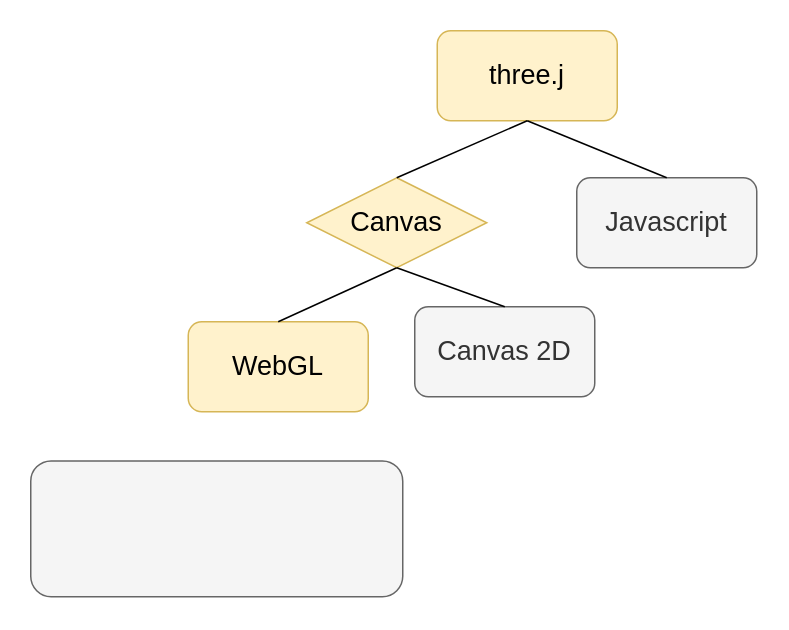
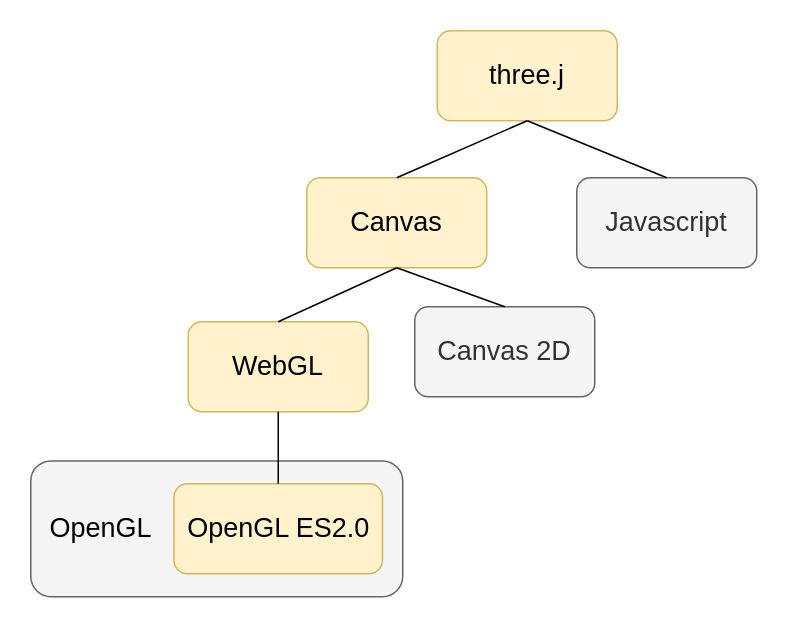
  <mxCell id="0" />
  <mxCell id="1" parent="0" />
  <mxCell id="2" value="&lt;font style=&quot;font-size: 18px;&quot;&gt;three.j&lt;/font&gt;" style="rounded=1;whiteSpace=wrap;html=1;fillColor=#fff2cc;strokeColor=#d6b656;fontColor=#000000;" parent="1" vertex="1"><mxGeometry x="291" y="20" width="120" height="60" as="geometry" /></mxCell>
- <mxCell id="3" value="&lt;font style=&quot;font-size: 18px;&quot;&gt;Canvas&lt;/font&gt;" style="rhombus;whiteSpace=wrap;html=1;fillColor=#fff2cc;strokeColor=#d6b656;fontColor=#000000;" parent="1" vertex="1"><mxGeometry x="204" y="118" width="120" height="60" as="geometry" /></mxCell>
+ <mxCell id="3" value="&lt;font style=&quot;font-size: 18px;&quot;&gt;Canvas&lt;/font&gt;" style="rounded=1;whiteSpace=wrap;html=1;fillColor=#fff2cc;strokeColor=#d6b656;fontColor=#000000;" parent="1" vertex="1"><mxGeometry x="204" y="118" width="120" height="60" as="geometry" /></mxCell>
  <mxCell id="4" value="&lt;span style=&quot;font-size: 18px;&quot;&gt;WebGL&lt;/span&gt;" style="rounded=1;whiteSpace=wrap;html=1;fillColor=#fff2cc;strokeColor=#d6b656;fontColor=#000000;" parent="1" vertex="1"><mxGeometry x="125" y="214" width="120" height="60" as="geometry" /></mxCell>
  <mxCell id="5" value="" style="rounded=1;whiteSpace=wrap;html=1;fontSize=18;fontColor=#333333;fillColor=#f5f5f5;strokeColor=#666666;" parent="1" vertex="1"><mxGeometry x="20" y="306.75" width="248" height="90.5" as="geometry" /></mxCell>
+ <mxCell id="6" value="&lt;span style=&quot;font-size: 18px;&quot;&gt;OpenGL ES2.0&lt;/span&gt;" style="rounded=1;whiteSpace=wrap;html=1;fillColor=#fff2cc;strokeColor=#d6b656;fontColor=#000000;" parent="1" vertex="1"><mxGeometry x="115.5" y="322" width="139" height="60" as="geometry" /></mxCell>
+ <mxCell id="7" value="OpenGL" style="text;html=1;strokeColor=none;fillColor=none;align=center;verticalAlign=middle;whiteSpace=wrap;rounded=0;fontSize=18;fontColor=#000000;" parent="1" vertex="1"><mxGeometry x="37" y="337" width="60" height="30" as="geometry" /></mxCell>
  <mxCell id="8" value="&lt;font style=&quot;font-size: 18px;&quot;&gt;Javascript&lt;/font&gt;" style="rounded=1;whiteSpace=wrap;html=1;fillColor=#f5f5f5;strokeColor=#666666;fontColor=#333333;" parent="1" vertex="1"><mxGeometry x="384" y="118" width="120" height="60" as="geometry" /></mxCell>
  <mxCell id="9" value="&lt;font style=&quot;font-size: 18px;&quot;&gt;Canvas 2D&lt;/font&gt;" style="rounded=1;whiteSpace=wrap;html=1;fillColor=#f5f5f5;strokeColor=#666666;fontColor=#333333;" parent="1" vertex="1"><mxGeometry x="276" y="204" width="120" height="60" as="geometry" /></mxCell>
+ <mxCell id="10" value="" style="endArrow=none;html=1;rounded=0;fontSize=18;fontColor=#000000;exitX=0.5;exitY=0;exitDx=0;exitDy=0;entryX=0.5;entryY=1;entryDx=0;entryDy=0;" parent="1" source="6" target="4" edge="1"><mxGeometry width="50" height="50" relative="1" as="geometry"><mxPoint x="324" y="213" as="sourcePoint" /><mxPoint x="374" y="163" as="targetPoint" /></mxGeometry></mxCell>
  <mxCell id="11" value="" style="endArrow=none;html=1;rounded=0;fontSize=18;fontColor=#000000;exitX=0.5;exitY=1;exitDx=0;exitDy=0;entryX=0.5;entryY=0;entryDx=0;entryDy=0;" parent="1" source="3" target="4" edge="1"><mxGeometry width="50" height="50" relative="1" as="geometry"><mxPoint x="195" y="332" as="sourcePoint" /><mxPoint x="195" y="284" as="targetPoint" /></mxGeometry></mxCell>
  <mxCell id="12" value="" style="endArrow=none;html=1;rounded=0;fontSize=18;fontColor=#000000;exitX=0.5;exitY=0;exitDx=0;exitDy=0;entryX=0.5;entryY=1;entryDx=0;entryDy=0;" parent="1" source="9" target="3" edge="1"><mxGeometry width="50" height="50" relative="1" as="geometry"><mxPoint x="205" y="342" as="sourcePoint" /><mxPoint x="205" y="294" as="targetPoint" /></mxGeometry></mxCell>
  <mxCell id="13" value="" style="endArrow=none;html=1;rounded=0;fontSize=18;fontColor=#000000;exitX=0.5;exitY=0;exitDx=0;exitDy=0;entryX=0.5;entryY=1;entryDx=0;entryDy=0;" parent="1" source="3" target="2" edge="1"><mxGeometry width="50" height="50" relative="1" as="geometry"><mxPoint x="215" y="352" as="sourcePoint" /><mxPoint x="215" y="304" as="targetPoint" /></mxGeometry></mxCell>
  <mxCell id="14" value="" style="endArrow=none;html=1;rounded=0;fontSize=18;fontColor=#000000;exitX=0.5;exitY=0;exitDx=0;exitDy=0;entryX=0.5;entryY=1;entryDx=0;entryDy=0;" parent="1" source="8" target="2" edge="1"><mxGeometry width="50" height="50" relative="1" as="geometry"><mxPoint x="225" y="362" as="sourcePoint" /><mxPoint x="225" y="314" as="targetPoint" /></mxGeometry></mxCell>
